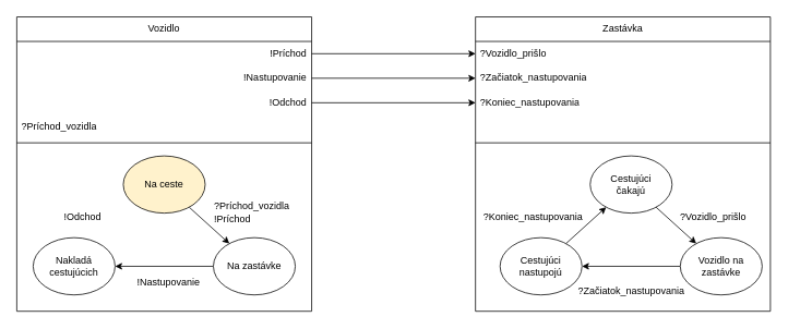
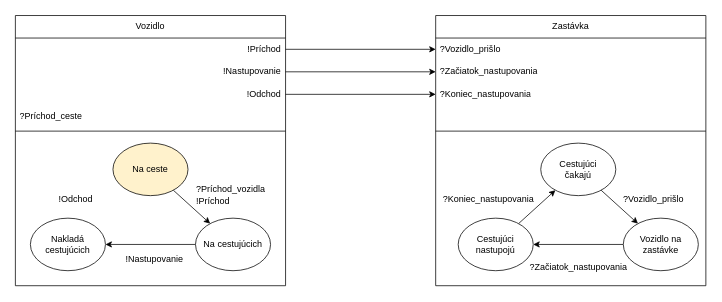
  <mxCell id="0" />
  <mxCell id="1" parent="0" />
  <mxCell id="2" value="Vozidlo" style="swimlane;fontStyle=0;childLayout=stackLayout;horizontal=1;startSize=30;horizontalStack=0;resizeParent=1;resizeParentMax=0;resizeLast=0;collapsible=1;marginBottom=0;whiteSpace=wrap;html=1;" parent="1" vertex="1"><mxGeometry x="20" y="20" width="360" height="360" as="geometry" /></mxCell>
  <mxCell id="3" value="!Príchod" style="text;strokeColor=none;fillColor=none;align=right;verticalAlign=middle;spacingLeft=4;spacingRight=4;overflow=hidden;points=[[0,0.5],[1,0.5]];portConstraint=eastwest;rotatable=0;whiteSpace=wrap;html=1;" parent="2" vertex="1"><mxGeometry y="30" width="360" height="30" as="geometry" /></mxCell>
  <mxCell id="4" value="&lt;div align=&quot;right&quot;&gt;!Nastupovanie&lt;br&gt;&lt;/div&gt;" style="text;strokeColor=none;fillColor=none;align=right;verticalAlign=middle;spacingLeft=4;spacingRight=4;overflow=hidden;points=[[0,0.5],[1,0.5]];portConstraint=eastwest;rotatable=0;whiteSpace=wrap;html=1;" parent="2" vertex="1"><mxGeometry y="60" width="360" height="30" as="geometry" /></mxCell>
  <mxCell id="5" value="&lt;div align=&quot;right&quot;&gt;!Odchod&lt;br&gt;&lt;/div&gt;" style="text;strokeColor=none;fillColor=none;align=right;verticalAlign=middle;spacingLeft=4;spacingRight=4;overflow=hidden;points=[[0,0.5],[1,0.5]];portConstraint=eastwest;rotatable=0;whiteSpace=wrap;html=1;" parent="2" vertex="1"><mxGeometry y="90" width="360" height="30" as="geometry" /></mxCell>
- <mxCell id="6" value="?Príchod_vozidla" style="text;strokeColor=none;fillColor=none;align=left;verticalAlign=middle;spacingLeft=4;spacingRight=4;overflow=hidden;points=[[0,0.5],[1,0.5]];portConstraint=eastwest;rotatable=0;whiteSpace=wrap;html=1;" parent="2" vertex="1"><mxGeometry y="120" width="360" height="30" as="geometry" /></mxCell>
+ <mxCell id="6" value="?Príchod_ceste" style="text;strokeColor=none;fillColor=none;align=left;verticalAlign=middle;spacingLeft=4;spacingRight=4;overflow=hidden;points=[[0,0.5],[1,0.5]];portConstraint=eastwest;rotatable=0;whiteSpace=wrap;html=1;" parent="2" vertex="1"><mxGeometry y="120" width="360" height="30" as="geometry" /></mxCell>
  <mxCell id="7" value="" style="line;strokeWidth=1;fillColor=none;align=left;verticalAlign=middle;spacingTop=-1;spacingLeft=3;spacingRight=3;rotatable=0;labelPosition=right;points=[];portConstraint=eastwest;strokeColor=inherit;" parent="2" vertex="1"><mxGeometry y="150" width="360" height="8" as="geometry" /></mxCell>
  <mxCell id="8" value="" style="text;strokeColor=none;fillColor=none;align=left;verticalAlign=middle;spacingTop=-1;spacingLeft=4;spacingRight=4;rotatable=0;labelPosition=right;points=[];portConstraint=eastwest;" parent="2" vertex="1"><mxGeometry y="158" width="360" height="202" as="geometry" /></mxCell>
  <mxCell id="9" value="Zastávka" style="swimlane;fontStyle=0;childLayout=stackLayout;horizontal=1;startSize=30;horizontalStack=0;resizeParent=1;resizeParentMax=0;resizeLast=0;collapsible=1;marginBottom=0;whiteSpace=wrap;html=1;" parent="1" vertex="1"><mxGeometry y="20" width="360" height="360" as="geometry" x="580" /></mxCell>
  <mxCell id="10" value="?Vozidlo_prišlo" style="text;strokeColor=none;fillColor=none;align=left;verticalAlign=middle;spacingLeft=4;spacingRight=4;overflow=hidden;points=[[0,0.5],[1,0.5]];portConstraint=eastwest;rotatable=0;whiteSpace=wrap;html=1;" parent="9" vertex="1"><mxGeometry y="30" width="360" height="30" as="geometry" /></mxCell>
  <mxCell id="11" value="&lt;div&gt;?Začiatok_nastupovania&lt;/div&gt;" style="text;strokeColor=none;fillColor=none;align=left;verticalAlign=middle;spacingLeft=4;spacingRight=4;overflow=hidden;points=[[0,0.5],[1,0.5]];portConstraint=eastwest;rotatable=0;whiteSpace=wrap;html=1;" parent="9" vertex="1"><mxGeometry y="60" width="360" height="30" as="geometry" /></mxCell>
  <mxCell id="12" value="&lt;div&gt;?Koniec_nastupovania&lt;/div&gt;" style="text;strokeColor=none;fillColor=none;align=left;verticalAlign=middle;spacingLeft=4;spacingRight=4;overflow=hidden;points=[[0,0.5],[1,0.5]];portConstraint=eastwest;rotatable=0;whiteSpace=wrap;html=1;" parent="9" vertex="1"><mxGeometry y="90" width="360" height="30" as="geometry" /></mxCell>
  <mxCell id="13" value="&amp;nbsp; &amp;nbsp;" style="text;strokeColor=none;fillColor=none;align=left;verticalAlign=middle;spacingLeft=4;spacingRight=4;overflow=hidden;points=[[0,0.5],[1,0.5]];portConstraint=eastwest;rotatable=0;whiteSpace=wrap;html=1;" parent="9" vertex="1"><mxGeometry y="120" width="360" height="30" as="geometry" /></mxCell>
  <mxCell id="14" value="" style="line;strokeWidth=1;fillColor=none;align=left;verticalAlign=middle;spacingTop=-1;spacingLeft=3;spacingRight=3;rotatable=0;labelPosition=right;points=[];portConstraint=eastwest;strokeColor=inherit;" parent="9" vertex="1"><mxGeometry y="150" width="360" height="8" as="geometry" /></mxCell>
  <mxCell id="15" value="" style="text;strokeColor=none;fillColor=none;align=left;verticalAlign=middle;spacingTop=-1;spacingLeft=4;spacingRight=4;rotatable=0;labelPosition=right;points=[];portConstraint=eastwest;" parent="9" vertex="1"><mxGeometry y="158" width="360" height="202" as="geometry" /></mxCell>
  <mxCell id="16" style="edgeStyle=orthogonalEdgeStyle;rounded=0;orthogonalLoop=1;jettySize=auto;html=1;" parent="1" source="4" target="11" edge="1"><mxGeometry relative="1" as="geometry" /></mxCell>
  <mxCell id="17" style="edgeStyle=orthogonalEdgeStyle;rounded=0;orthogonalLoop=1;jettySize=auto;html=1;" parent="1" source="5" target="12" edge="1"><mxGeometry relative="1" as="geometry" /></mxCell>
  <mxCell id="18" value="Cestujúci&lt;div&gt;čakajú&lt;/div&gt;" style="ellipse;whiteSpace=wrap;html=1;" parent="1" vertex="1"><mxGeometry x="720" y="190" width="100" height="70" as="geometry" /></mxCell>
  <mxCell id="19" style="edgeStyle=orthogonalEdgeStyle;rounded=0;orthogonalLoop=1;jettySize=auto;html=1;" parent="1" source="20" target="22" edge="1"><mxGeometry relative="1" as="geometry" /></mxCell>
  <mxCell id="20" value="Vozidlo na&lt;div&gt;zastávke&lt;/div&gt;" style="ellipse;whiteSpace=wrap;html=1;" parent="1" vertex="1"><mxGeometry x="830" y="290" width="100" height="70" as="geometry" /></mxCell>
  <mxCell id="21" style="rounded=0;orthogonalLoop=1;jettySize=auto;html=1;" parent="1" source="22" target="18" edge="1"><mxGeometry relative="1" as="geometry" /></mxCell>
  <mxCell id="22" value="&lt;div&gt;Cestujúci&lt;/div&gt;&lt;div&gt;nastupojú&lt;/div&gt;" style="ellipse;whiteSpace=wrap;html=1;" parent="1" vertex="1"><mxGeometry x="610" y="290" width="100" height="70" as="geometry" /></mxCell>
  <mxCell id="23" value="" style="endArrow=classic;html=1;rounded=0;endFill=1;" parent="1" source="18" target="20" edge="1"><mxGeometry width="50" height="50" relative="1" as="geometry"><mxPoint x="745" y="330" as="sourcePoint" /><mxPoint x="795" y="280" as="targetPoint" /></mxGeometry></mxCell>
  <mxCell id="24" value="?&lt;span style=&quot;text-align: left; text-wrap: wrap;&quot;&gt;Vozidlo_prišlo&lt;/span&gt;" style="text;html=1;align=center;verticalAlign=middle;resizable=0;points=[];autosize=1;strokeColor=none;fillColor=none;" parent="1" vertex="1"><mxGeometry x="820" y="250" width="100" height="30" as="geometry" /></mxCell>
  <mxCell id="25" value="?&lt;span style=&quot;text-align: left; text-wrap: wrap;&quot;&gt;Začiatok_nastupovania&lt;/span&gt;" style="text;html=1;align=center;verticalAlign=middle;resizable=0;points=[];autosize=1;strokeColor=none;fillColor=none;" parent="1" vertex="1"><mxGeometry x="695" y="340" width="150" height="30" as="geometry" /></mxCell>
  <mxCell id="26" value="&lt;div&gt;?&lt;span style=&quot;text-align: left; text-wrap: wrap; background-color: transparent; color: light-dark(rgb(0, 0, 0), rgb(255, 255, 255));&quot;&gt;Koniec_nastupovania&lt;/span&gt;&lt;/div&gt;" style="text;html=1;align=center;verticalAlign=middle;resizable=0;points=[];autosize=1;strokeColor=none;fillColor=none;" parent="1" vertex="1"><mxGeometry y="250" width="140" height="30" as="geometry" x="580" /></mxCell>
  <mxCell id="27" style="rounded=0;orthogonalLoop=1;jettySize=auto;html=1;" parent="1" source="28" target="31" edge="1"><mxGeometry relative="1" as="geometry" /></mxCell>
- <mxCell id="28" value="Na zastávke" style="ellipse;whiteSpace=wrap;html=1;" parent="1" vertex="1"><mxGeometry x="260" y="290" width="100" height="70" as="geometry" /></mxCell>
+ <mxCell id="28" value="Na cestujúcich" style="ellipse;whiteSpace=wrap;html=1;" parent="1" vertex="1"><mxGeometry x="260" y="290" width="100" height="70" as="geometry" /></mxCell>
  <mxCell id="29" style="rounded=0;orthogonalLoop=1;jettySize=auto;html=1;" parent="1" source="30" target="28" edge="1"><mxGeometry relative="1" as="geometry" /></mxCell>
  <mxCell id="30" value="Na ceste" style="ellipse;whiteSpace=wrap;html=1;fillColor=#fff2cc;" parent="1" vertex="1"><mxGeometry x="150" y="190" width="100" height="70" as="geometry" /></mxCell>
  <mxCell id="31" value="Nakladá&lt;div&gt;cestujúcich&lt;/div&gt;" style="ellipse;whiteSpace=wrap;html=1;" parent="1" vertex="1"><mxGeometry x="40" y="290" width="100" height="70" as="geometry" /></mxCell>
  <mxCell id="32" value="&lt;div&gt;?Príchod_vozidla&lt;/div&gt;!Príchod" style="text;html=1;align=left;verticalAlign=middle;resizable=0;points=[];autosize=1;strokeColor=none;fillColor=none;" parent="1" vertex="1"><mxGeometry x="259" y="239" width="120" height="40" as="geometry" /></mxCell>
  <mxCell id="33" value="!Odchod" style="text;html=1;align=center;verticalAlign=middle;resizable=0;points=[];autosize=1;strokeColor=none;fillColor=none;" parent="1" vertex="1"><mxGeometry x="65" y="250" width="70" height="30" as="geometry" /></mxCell>
  <mxCell id="34" value="!Nastupovanie" style="text;html=1;align=center;verticalAlign=middle;resizable=0;points=[];autosize=1;strokeColor=none;fillColor=none;" parent="1" vertex="1"><mxGeometry x="155" y="330" width="100" height="30" as="geometry" /></mxCell>
  <mxCell id="35" style="edgeStyle=orthogonalEdgeStyle;rounded=0;orthogonalLoop=1;jettySize=auto;html=1;" parent="1" source="3" target="10" edge="1"><mxGeometry relative="1" as="geometry" /></mxCell>
